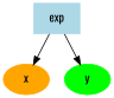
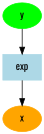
  digraph {
    fontname=Oswald
    node [fontname=Oswald style=filled]
    edge [fontname=Oswald]
    n1 [color=orange label=x]
    n2 [color=lightblue label=exp shape=box]
    n3 [color=green label=y]
    n2 -> n1
-   n2 -> n3
+   n3 -> n2
  }
